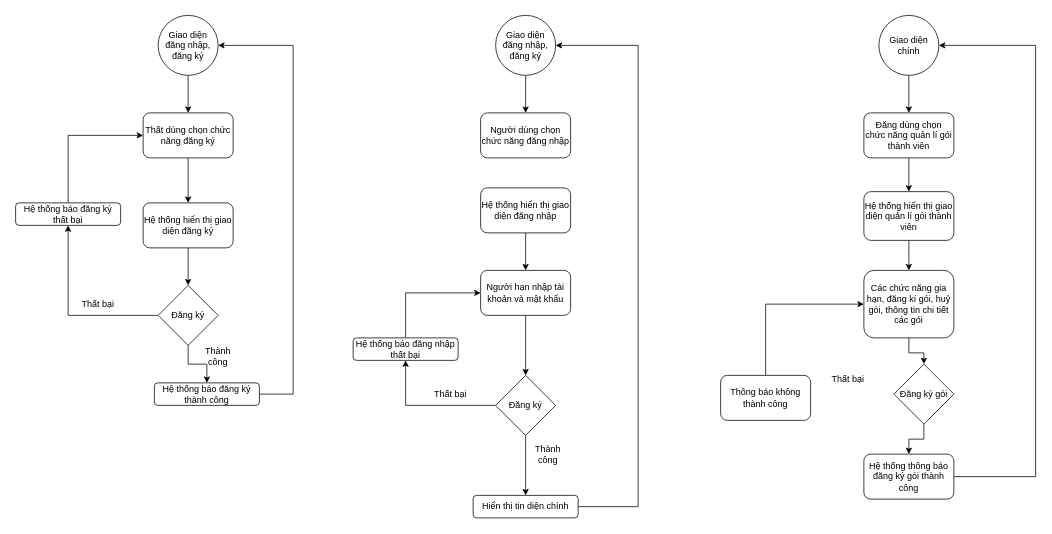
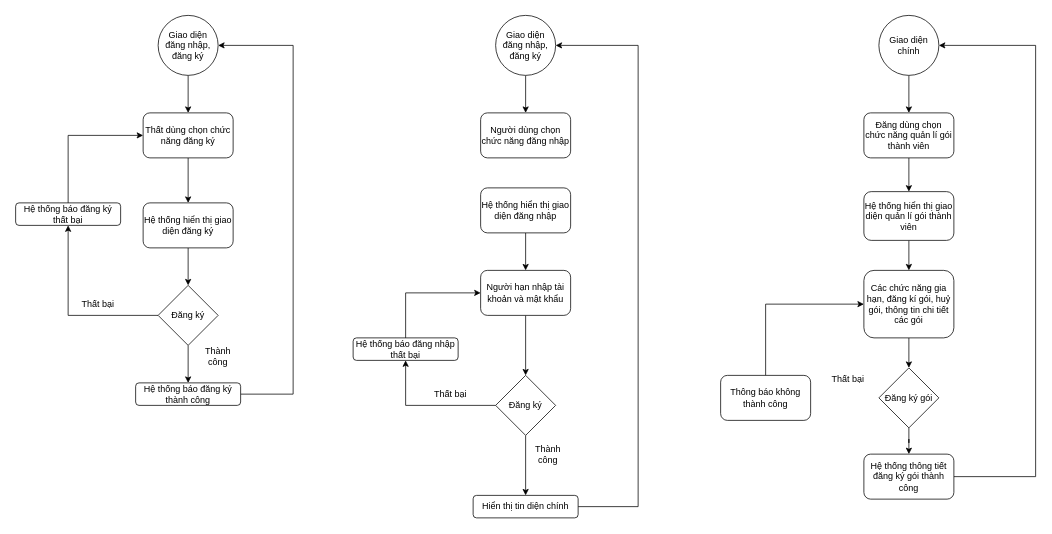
  <mxCell id="0" />
  <mxCell id="1" parent="0" />
  <mxCell id="2" style="edgeStyle=orthogonalEdgeStyle;rounded=0;orthogonalLoop=1;jettySize=auto;html=1;entryX=0.5;entryY=0;entryDx=0;entryDy=0;" edge="1" parent="1" source="3" target="5"><mxGeometry relative="1" as="geometry" /></mxCell>
  <mxCell id="3" value="Giao diện đăng nhập, đăng ký" style="ellipse;whiteSpace=wrap;html=1;aspect=fixed;" vertex="1" parent="1"><mxGeometry x="210" y="20" width="80" height="80" as="geometry" /></mxCell>
  <mxCell id="4" style="edgeStyle=orthogonalEdgeStyle;rounded=0;orthogonalLoop=1;jettySize=auto;html=1;entryX=0.5;entryY=0;entryDx=0;entryDy=0;" edge="1" parent="1" source="5" target="7"><mxGeometry relative="1" as="geometry" /></mxCell>
  <mxCell id="5" value="Thất dùng chọn chức năng đăng ký" style="rounded=1;whiteSpace=wrap;html=1;" vertex="1" parent="1"><mxGeometry x="190" y="150" width="120" height="60" as="geometry" /></mxCell>
  <mxCell id="6" style="edgeStyle=orthogonalEdgeStyle;rounded=0;orthogonalLoop=1;jettySize=auto;html=1;entryX=0.5;entryY=0;entryDx=0;entryDy=0;" edge="1" parent="1" source="7" target="10"><mxGeometry relative="1" as="geometry" /></mxCell>
  <mxCell id="7" value="Hệ thống hiển thị giao diện đăng ký" style="rounded=1;whiteSpace=wrap;html=1;" vertex="1" parent="1"><mxGeometry x="190" y="270" width="120" height="60" as="geometry" /></mxCell>
  <mxCell id="8" style="edgeStyle=orthogonalEdgeStyle;rounded=0;orthogonalLoop=1;jettySize=auto;html=1;entryX=0.5;entryY=1;entryDx=0;entryDy=0;" edge="1" parent="1" source="10" target="12"><mxGeometry relative="1" as="geometry" /></mxCell>
  <mxCell id="9" style="edgeStyle=orthogonalEdgeStyle;rounded=0;orthogonalLoop=1;jettySize=auto;html=1;entryX=0.5;entryY=0;entryDx=0;entryDy=0;" edge="1" parent="1" source="10" target="14"><mxGeometry relative="1" as="geometry" /></mxCell>
  <mxCell id="10" value="Đăng ký" style="rhombus;whiteSpace=wrap;html=1;" vertex="1" parent="1"><mxGeometry x="210" y="380" width="80" height="80" as="geometry" /></mxCell>
  <mxCell id="11" style="edgeStyle=orthogonalEdgeStyle;rounded=0;orthogonalLoop=1;jettySize=auto;html=1;entryX=0;entryY=0.5;entryDx=0;entryDy=0;" edge="1" parent="1" source="12" target="5"><mxGeometry relative="1" as="geometry"><Array as="points"><mxPoint x="90" y="180" /></Array></mxGeometry></mxCell>
  <mxCell id="12" value="Hệ thống báo đăng ký thất bại" style="rounded=1;whiteSpace=wrap;html=1;" vertex="1" parent="1"><mxGeometry x="20" y="270" width="140" height="30" as="geometry" /></mxCell>
  <mxCell id="13" style="edgeStyle=orthogonalEdgeStyle;rounded=0;orthogonalLoop=1;jettySize=auto;html=1;entryX=1;entryY=0.5;entryDx=0;entryDy=0;exitX=1;exitY=0.5;exitDx=0;exitDy=0;" edge="1" parent="1" source="14" target="3"><mxGeometry relative="1" as="geometry"><mxPoint x="330" y="525" as="sourcePoint" /><mxPoint x="300" y="60" as="targetPoint" /><Array as="points"><mxPoint x="390" y="525" /><mxPoint x="390" y="60" /></Array></mxGeometry></mxCell>
- <mxCell id="14" value="Hệ thống báo đăng ký thành công" style="rounded=1;whiteSpace=wrap;html=1;" vertex="1" parent="1"><mxGeometry x="205" y="510" width="140" height="30" as="geometry" /></mxCell>
+ <mxCell id="14" value="Hệ thống báo đăng ký thành công" style="rounded=1;whiteSpace=wrap;html=1;" vertex="1" parent="1"><mxGeometry x="180" y="510" width="140" height="30" as="geometry" /></mxCell>
  <mxCell id="15" value="Thất bại" style="text;html=1;align=center;verticalAlign=middle;whiteSpace=wrap;rounded=0;" vertex="1" parent="1"><mxGeometry x="100" y="390" width="60" height="30" as="geometry" /></mxCell>
  <mxCell id="16" value="Thành công" style="text;html=1;align=center;verticalAlign=middle;whiteSpace=wrap;rounded=0;" vertex="1" parent="1"><mxGeometry x="260" y="460" width="60" height="30" as="geometry" /></mxCell>
  <mxCell id="17" style="edgeStyle=orthogonalEdgeStyle;rounded=0;orthogonalLoop=1;jettySize=auto;html=1;entryX=0.5;entryY=0;entryDx=0;entryDy=0;" edge="1" parent="1" source="18" target="19"><mxGeometry relative="1" as="geometry" /></mxCell>
  <mxCell id="18" value="Giao diện đăng nhập, đăng ký" style="ellipse;whiteSpace=wrap;html=1;aspect=fixed;" vertex="1" parent="1"><mxGeometry x="660" y="20" width="80" height="80" as="geometry" /></mxCell>
  <mxCell id="19" value="Người dùng chọn chức năng đăng nhập" style="rounded=1;whiteSpace=wrap;html=1;" vertex="1" parent="1"><mxGeometry x="640" y="150" width="120" height="60" as="geometry" /></mxCell>
  <mxCell id="20" style="edgeStyle=orthogonalEdgeStyle;rounded=0;orthogonalLoop=1;jettySize=auto;html=1;entryX=0.5;entryY=0;entryDx=0;entryDy=0;" edge="1" parent="1" source="21" target="32"><mxGeometry relative="1" as="geometry" /></mxCell>
  <mxCell id="21" value="Hệ thống hiển thị giao diện đăng nhập" style="rounded=1;whiteSpace=wrap;html=1;" vertex="1" parent="1"><mxGeometry x="640" y="250" width="120" height="60" as="geometry" /></mxCell>
  <mxCell id="22" style="edgeStyle=orthogonalEdgeStyle;rounded=0;orthogonalLoop=1;jettySize=auto;html=1;entryX=0.5;entryY=1;entryDx=0;entryDy=0;" edge="1" parent="1" source="24" target="26"><mxGeometry relative="1" as="geometry" /></mxCell>
  <mxCell id="23" style="edgeStyle=orthogonalEdgeStyle;rounded=0;orthogonalLoop=1;jettySize=auto;html=1;entryX=0.5;entryY=0;entryDx=0;entryDy=0;" edge="1" parent="1" source="24" target="28"><mxGeometry relative="1" as="geometry" /></mxCell>
  <mxCell id="24" value="Đăng ký" style="rhombus;whiteSpace=wrap;html=1;" vertex="1" parent="1"><mxGeometry x="660" y="500" width="80" height="80" as="geometry" /></mxCell>
  <mxCell id="25" style="edgeStyle=orthogonalEdgeStyle;rounded=0;orthogonalLoop=1;jettySize=auto;html=1;entryX=0;entryY=0.5;entryDx=0;entryDy=0;" edge="1" parent="1" source="26" target="32"><mxGeometry relative="1" as="geometry"><Array as="points"><mxPoint x="540" y="390" /></Array></mxGeometry></mxCell>
  <mxCell id="26" value="Hệ thống báo đăng nhập thất bại" style="rounded=1;whiteSpace=wrap;html=1;" vertex="1" parent="1"><mxGeometry x="470" y="450" width="140" height="30" as="geometry" /></mxCell>
  <mxCell id="27" style="edgeStyle=orthogonalEdgeStyle;rounded=0;orthogonalLoop=1;jettySize=auto;html=1;entryX=1;entryY=0.5;entryDx=0;entryDy=0;exitX=1;exitY=0.5;exitDx=0;exitDy=0;" edge="1" parent="1" source="28" target="18"><mxGeometry relative="1" as="geometry"><mxPoint x="780" y="525" as="sourcePoint" /><mxPoint x="750" y="60" as="targetPoint" /><Array as="points"><mxPoint x="850" y="675" /><mxPoint x="850" y="60" /></Array></mxGeometry></mxCell>
  <mxCell id="28" value="Hiển thị tin diện chính" style="rounded=1;whiteSpace=wrap;html=1;" vertex="1" parent="1"><mxGeometry x="630" y="660" width="140" height="30" as="geometry" /></mxCell>
  <mxCell id="29" value="Thất bại" style="text;html=1;align=center;verticalAlign=middle;whiteSpace=wrap;rounded=0;" vertex="1" parent="1"><mxGeometry x="570" y="510" width="60" height="30" as="geometry" /></mxCell>
  <mxCell id="30" value="Thành công" style="text;html=1;align=center;verticalAlign=middle;whiteSpace=wrap;rounded=0;" vertex="1" parent="1"><mxGeometry x="700" y="590" width="60" height="30" as="geometry" /></mxCell>
  <mxCell id="31" style="edgeStyle=orthogonalEdgeStyle;rounded=0;orthogonalLoop=1;jettySize=auto;html=1;entryX=0.5;entryY=0;entryDx=0;entryDy=0;" edge="1" parent="1" source="32" target="24"><mxGeometry relative="1" as="geometry" /></mxCell>
  <mxCell id="32" value="Người hạn nhập tài khoản và mật khẩu" style="rounded=1;whiteSpace=wrap;html=1;" vertex="1" parent="1"><mxGeometry x="640" y="360" width="120" height="60" as="geometry" /></mxCell>
  <mxCell id="33" style="edgeStyle=orthogonalEdgeStyle;rounded=0;orthogonalLoop=1;jettySize=auto;html=1;" edge="1" parent="1" source="34" target="36"><mxGeometry relative="1" as="geometry" /></mxCell>
  <mxCell id="34" value="Giao diện chính" style="ellipse;whiteSpace=wrap;html=1;aspect=fixed;" vertex="1" parent="1"><mxGeometry x="1171" y="20" width="80" height="80" as="geometry" /></mxCell>
  <mxCell id="35" style="edgeStyle=orthogonalEdgeStyle;rounded=0;orthogonalLoop=1;jettySize=auto;html=1;entryX=0.5;entryY=0;entryDx=0;entryDy=0;" edge="1" parent="1" source="36" target="38"><mxGeometry relative="1" as="geometry" /></mxCell>
  <mxCell id="36" value="Đăng dùng chọn chức năng quản lí gói thành viên" style="rounded=1;whiteSpace=wrap;html=1;" vertex="1" parent="1"><mxGeometry x="1151" y="150" width="120" height="60" as="geometry" /></mxCell>
  <mxCell id="37" style="edgeStyle=orthogonalEdgeStyle;rounded=0;orthogonalLoop=1;jettySize=auto;html=1;" edge="1" parent="1" source="38" target="40"><mxGeometry relative="1" as="geometry" /></mxCell>
  <mxCell id="38" value="Hệ thống hiển thị giao diện quản lí gói thành viên" style="rounded=1;whiteSpace=wrap;html=1;" vertex="1" parent="1"><mxGeometry x="1151" y="255" width="120" height="65" as="geometry" /></mxCell>
  <mxCell id="39" style="edgeStyle=orthogonalEdgeStyle;rounded=0;orthogonalLoop=1;jettySize=auto;html=1;entryX=0.5;entryY=0;entryDx=0;entryDy=0;" edge="1" parent="1" source="40" target="42"><mxGeometry relative="1" as="geometry" /></mxCell>
  <mxCell id="40" value="Các chức năng gia hạn, đăng kí gói, huỷ gói, thông tin chi tiết các gói" style="rounded=1;whiteSpace=wrap;html=1;" vertex="1" parent="1"><mxGeometry x="1151" y="360" width="120" height="90" as="geometry" /></mxCell>
  <mxCell id="41" value="" style="edgeStyle=orthogonalEdgeStyle;rounded=0;orthogonalLoop=1;jettySize=auto;html=1;" edge="1" parent="1" source="42" target="46"><mxGeometry relative="1" as="geometry" /></mxCell>
- <mxCell id="42" value="Đăng ký gói" style="rhombus;whiteSpace=wrap;html=1;" vertex="1" parent="1"><mxGeometry x="1191" y="485" width="80" height="80" as="geometry" /></mxCell>
+ <mxCell id="42" value="Đăng ký gói" style="rhombus;whiteSpace=wrap;html=1;" vertex="1" parent="1"><mxGeometry x="1171" y="490" width="80" height="80" as="geometry" /></mxCell>
  <mxCell id="43" style="edgeStyle=orthogonalEdgeStyle;rounded=0;orthogonalLoop=1;jettySize=auto;html=1;entryX=0;entryY=0.5;entryDx=0;entryDy=0;" edge="1" parent="1" source="44" target="40"><mxGeometry relative="1" as="geometry"><Array as="points"><mxPoint x="1020" y="405" /></Array></mxGeometry></mxCell>
  <mxCell id="44" value="Thông báo không thành công" style="rounded=1;whiteSpace=wrap;html=1;" vertex="1" parent="1"><mxGeometry x="960" y="500" width="120" height="60" as="geometry" /></mxCell>
  <mxCell id="45" style="edgeStyle=orthogonalEdgeStyle;rounded=0;orthogonalLoop=1;jettySize=auto;html=1;entryX=1;entryY=0.5;entryDx=0;entryDy=0;" edge="1" parent="1" source="46" target="34"><mxGeometry relative="1" as="geometry"><Array as="points"><mxPoint x="1380" y="635" /><mxPoint x="1380" y="60" /></Array></mxGeometry></mxCell>
- <mxCell id="46" value="Hệ thống thông báo đăng ký gói thành công" style="rounded=1;whiteSpace=wrap;html=1;" vertex="1" parent="1"><mxGeometry x="1151" y="605" width="120" height="60" as="geometry" /></mxCell>
+ <mxCell id="46" value="Hệ thống thông tiết đăng ký gói thành công" style="rounded=1;whiteSpace=wrap;html=1;" vertex="1" parent="1"><mxGeometry x="1151" y="605" width="120" height="60" as="geometry" /></mxCell>
  <mxCell id="47" value="Thất bại" style="text;html=1;align=center;verticalAlign=middle;whiteSpace=wrap;rounded=0;" vertex="1" parent="1"><mxGeometry x="1100" y="490" width="60" height="30" as="geometry" /></mxCell>
